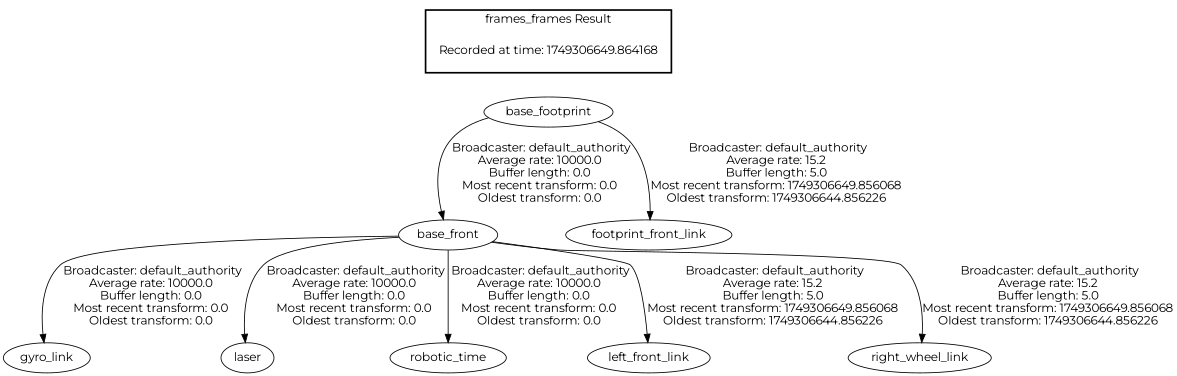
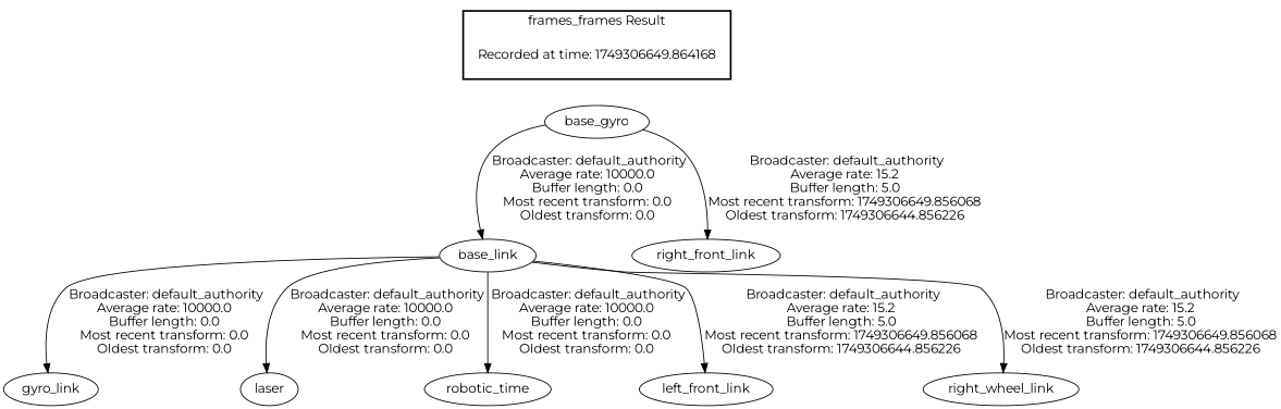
  digraph {
    fontname=Montserrat
    node [fontname=Montserrat]
    edge [fontname=Montserrat]
    "Recorded at time: 1749306649.864168" [shape=plaintext]
-   base_footprint
-   base_link [label=base_front]
-   right_front_link [label=footprint_front_link]
+   base_footprint [label=base_gyro]
+   base_link
+   right_front_link
    gyro_link
    laser
    n7 [label=robotic_time]
    left_front_link
    right_wheel_link
    subgraph cluster_1 {
      color=black
      label="frames_frames Result"
      style=bold
      "Recorded at time: 1749306649.864168"
    }
    "Recorded at time: 1749306649.864168" -> base_footprint [style=invis]
    base_footprint -> base_link [label=" Broadcaster: default_authority\nAverage rate: 10000.0\nBuffer length: 0.0\nMost recent transform: 0.0\nOldest transform: 0.0\n"]
    base_footprint -> right_front_link [label=" Broadcaster: default_authority\nAverage rate: 15.2\nBuffer length: 5.0\nMost recent transform: 1749306649.856068\nOldest transform: 1749306644.856226\n"]
    base_link -> gyro_link [label=" Broadcaster: default_authority\nAverage rate: 10000.0\nBuffer length: 0.0\nMost recent transform: 0.0\nOldest transform: 0.0\n"]
    base_link -> laser [label=" Broadcaster: default_authority\nAverage rate: 10000.0\nBuffer length: 0.0\nMost recent transform: 0.0\nOldest transform: 0.0\n"]
    base_link -> n7 [label=" Broadcaster: default_authority\nAverage rate: 10000.0\nBuffer length: 0.0\nMost recent transform: 0.0\nOldest transform: 0.0\n"]
    base_link -> left_front_link [label=" Broadcaster: default_authority\nAverage rate: 15.2\nBuffer length: 5.0\nMost recent transform: 1749306649.856068\nOldest transform: 1749306644.856226\n"]
    base_link -> right_wheel_link [label=" Broadcaster: default_authority\nAverage rate: 15.2\nBuffer length: 5.0\nMost recent transform: 1749306649.856068\nOldest transform: 1749306644.856226\n"]
  }
